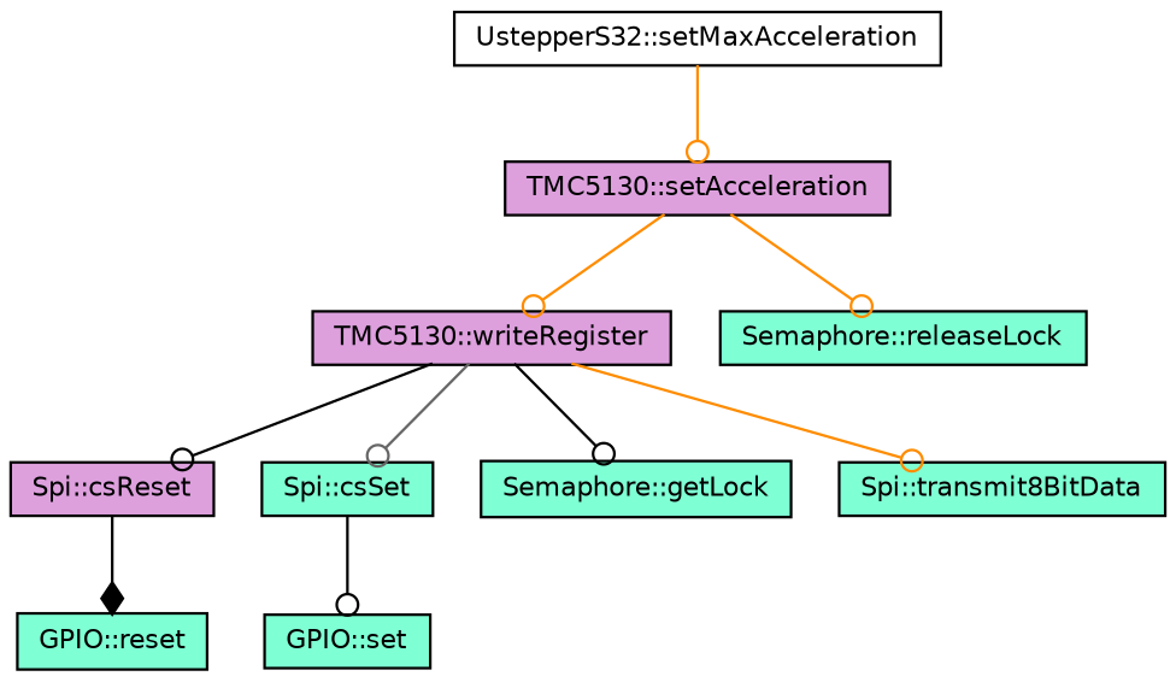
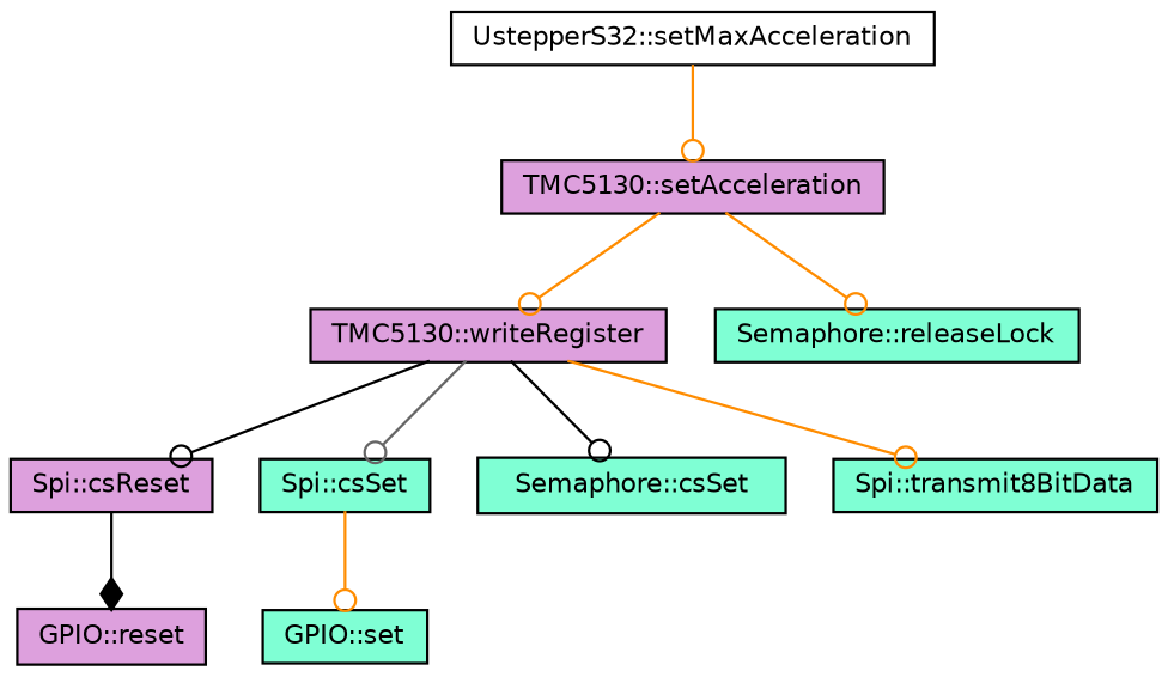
  digraph {
    rankdir=TB
    node [color=black fillcolor=aquamarine fontname=Helvetica fontsize=10 shape=record style=filled]
    edge [arrowhead=odot color=darkorange fontname=Helvetica fontsize=10 labelfontname=Helvetica labelfontsize=10 style=solid]
    n1 [fillcolor=white fontcolor=black height=0.2 label="UstepperS32::setMaxAcceleration" width=0.4]
    n2 [fillcolor=plum height=0.2 label="TMC5130::setAcceleration" width=0.4]
    n3 [fillcolor=plum height=0.2 label="TMC5130::writeRegister" width=0.4]
    n4 [height=0.2 label="Semaphore::releaseLock" width=0.4]
    n5 [fillcolor=plum height=0.2 label="Spi::csReset" width=0.4]
    n6 [height=0.2 label="Spi::csSet" width=0.4]
-   n7 [height=0.2 label="Semaphore::getLock" width=0.4]
+   n7 [height=0.2 label="Semaphore::csSet" width=0.4]
    n8 [height=0.2 label="Spi::transmit8BitData" width=0.4]
-   n9 [height=0.2 label="GPIO::reset" width=0.4]
+   n9 [fillcolor=plum height=0.2 label="GPIO::reset" width=0.4]
    n10 [height=0.2 label="GPIO::set" width=0.4]
    n1 -> n2
    n2 -> n3
    n2 -> n4
    n3 -> n5 [color=black]
    n3 -> n6 [color=gray40]
    n3 -> n7 [color=black]
    n3 -> n8
    n5 -> n9 [arrowhead=diamond color=black]
-   n6 -> n10 [color=black]
+   n6 -> n10
  }
